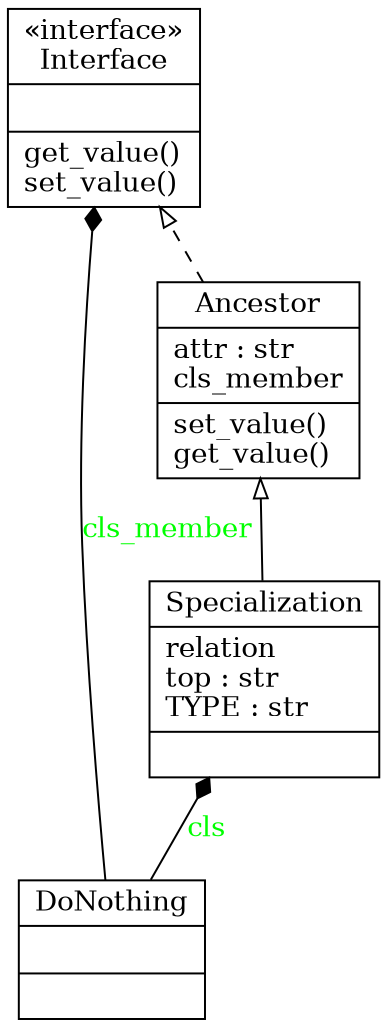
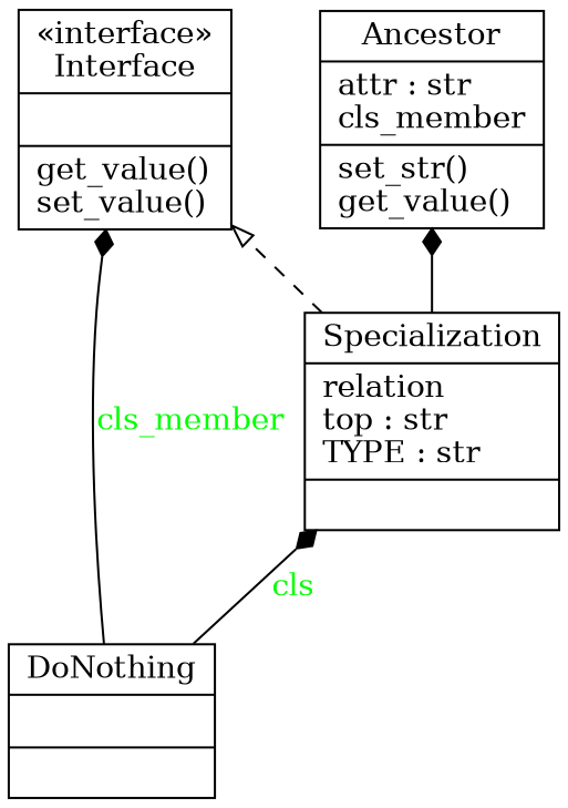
  digraph {
    rankdir=BT
    node [shape=record]
    edge [arrowhead=empty arrowtail=none style=solid]
-   n1 [label="{Ancestor|attr : str\lcls_member\l|set_value()\lget_value()\l}"]
+   n1 [label="{Ancestor|attr : str\lcls_member\l|set_str()\lget_value()\l}"]
    n2 [label="{«interface»\nInterface|\l|get_value()\lset_value()\l}"]
    n3 [label="{DoNothing|\l|}"]
    n4 [label="{Specialization|relation\ltop : str\lTYPE : str\l|}"]
-   n1 -> n2 [arrowtail="node" style=dashed]
+   n4 -> n2 [arrowtail="node" style=dashed]
    n3 -> n2 [arrowhead=diamond fontcolor=green label=cls_member]
    n3 -> n4 [arrowhead=diamond fontcolor=green label=cls]
-   n4 -> n1 [style=""]
+   n4 -> n1 [arrowhead=diamond style=""]
  }
